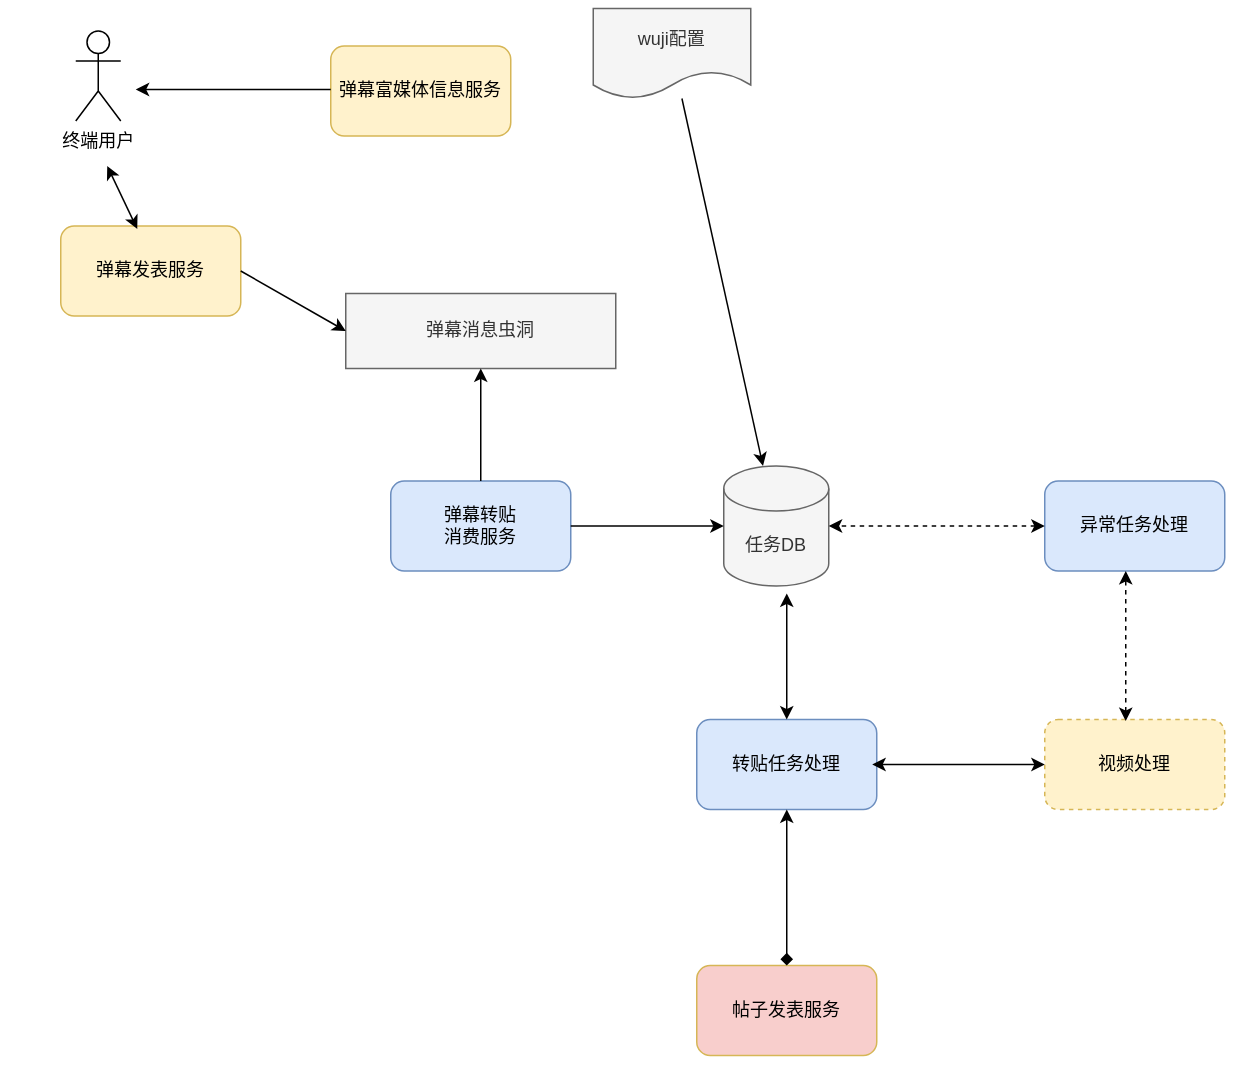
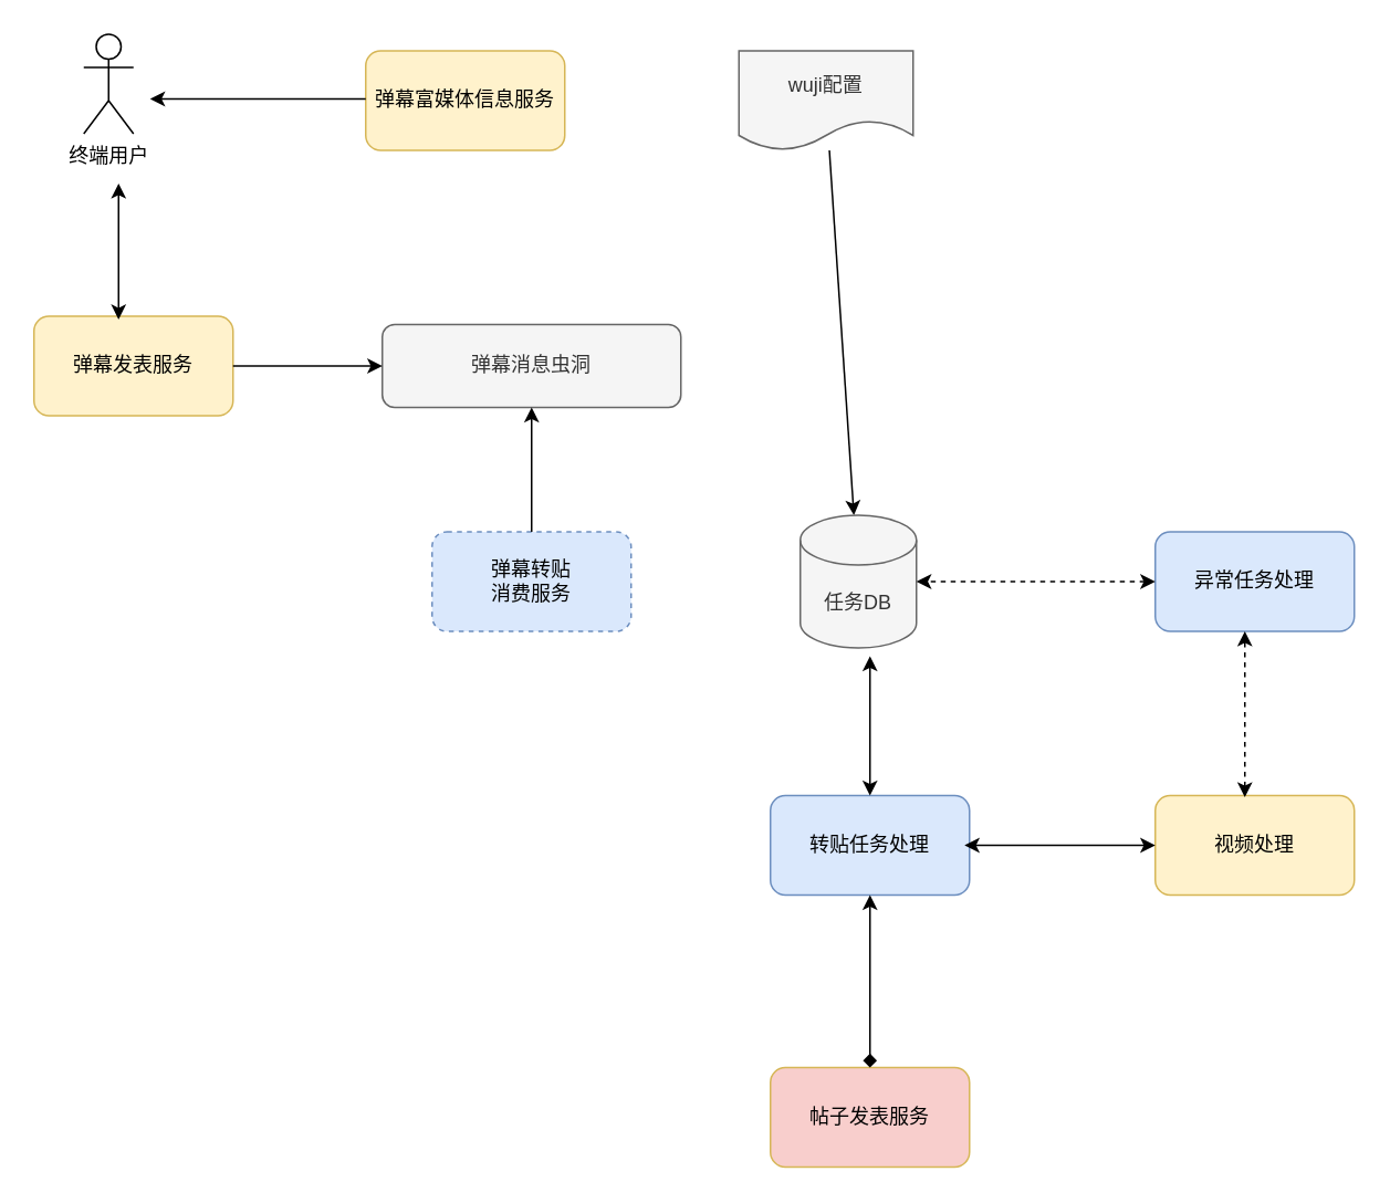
  <mxCell id="0" />
  <mxCell id="1" parent="0" />
- <mxCell id="2" value="弹幕发表服务" style="rounded=1;whiteSpace=wrap;html=1;fillColor=#fff2cc;strokeColor=#d6b656;" vertex="1" parent="1"><mxGeometry x="40" y="150" width="120" height="60" as="geometry" /></mxCell>
+ <mxCell id="2" value="弹幕发表服务" style="rounded=1;whiteSpace=wrap;html=1;fillColor=#fff2cc;strokeColor=#d6b656;" vertex="1" parent="1"><mxGeometry x="20" y="190" width="120" height="60" as="geometry" /></mxCell>
  <mxCell id="3" value="弹幕富媒体信息服务" style="rounded=1;whiteSpace=wrap;html=1;fillColor=#fff2cc;strokeColor=#d6b656;" vertex="1" parent="1"><mxGeometry x="220" y="30" width="120" height="60" as="geometry" /></mxCell>
- <mxCell id="4" value="弹幕消息虫洞" style="whiteSpace=wrap;html=1;fillColor=#f5f5f5;strokeColor=#666666;fontColor=#333333;rounded=0;" vertex="1" parent="1"><mxGeometry x="230" y="195" width="180" height="50" as="geometry" /></mxCell>
+ <mxCell id="4" value="弹幕消息虫洞" style="rounded=1;whiteSpace=wrap;html=1;fillColor=#f5f5f5;strokeColor=#666666;fontColor=#333333;" vertex="1" parent="1"><mxGeometry x="230" y="195" width="180" height="50" as="geometry" /></mxCell>
  <mxCell id="5" value="终端用户" style="shape=umlActor;verticalLabelPosition=bottom;verticalAlign=top;html=1;outlineConnect=0;" vertex="1" parent="1"><mxGeometry x="50" y="20" width="30" height="60" as="geometry" /></mxCell>
- <mxCell id="6" value="wuji配置" style="shape=document;whiteSpace=wrap;html=1;boundedLbl=1;fillColor=#f5f5f5;strokeColor=#666666;fontColor=#333333;" vertex="1" parent="1"><mxGeometry x="395" y="5" width="105" height="60" as="geometry" /></mxCell>
+ <mxCell id="6" value="wuji配置" style="shape=document;whiteSpace=wrap;html=1;boundedLbl=1;fillColor=#f5f5f5;strokeColor=#666666;fontColor=#333333;" vertex="1" parent="1"><mxGeometry x="445" y="30" width="105" height="60" as="geometry" /></mxCell>
  <mxCell id="7" value="" style="endArrow=classic;html=1;" edge="1" parent="1" source="6" target="13"><mxGeometry width="50" height="50" relative="1" as="geometry"><mxPoint x="410" y="180" as="sourcePoint" /><mxPoint x="460" y="130" as="targetPoint" /></mxGeometry></mxCell>
  <mxCell id="8" value="" style="endArrow=classic;html=1;entryX=1;entryY=0.5;entryDx=0;entryDy=0;" edge="1" parent="1"><mxGeometry width="50" height="50" relative="1" as="geometry"><mxPoint x="220" y="59" as="sourcePoint" /><mxPoint x="90" y="59" as="targetPoint" /></mxGeometry></mxCell>
  <mxCell id="9" value="" style="endArrow=classic;html=1;entryX=0.425;entryY=0.033;entryDx=0;entryDy=0;entryPerimeter=0;startArrow=classic;startFill=1;" edge="1" parent="1" target="2"><mxGeometry width="50" height="50" relative="1" as="geometry"><mxPoint x="71" y="110" as="sourcePoint" /><mxPoint x="100" y="69" as="targetPoint" /></mxGeometry></mxCell>
  <mxCell id="10" value="" style="endArrow=classic;html=1;entryX=0;entryY=0.5;entryDx=0;entryDy=0;exitX=1;exitY=0.5;exitDx=0;exitDy=0;" edge="1" parent="1" source="2" target="4"><mxGeometry width="50" height="50" relative="1" as="geometry"><mxPoint x="81" y="120" as="sourcePoint" /><mxPoint x="81" y="201.98" as="targetPoint" /></mxGeometry></mxCell>
- <mxCell id="11" value="弹幕转贴&lt;br&gt;消费服务" style="rounded=1;whiteSpace=wrap;html=1;fillColor=#dae8fc;strokeColor=#6c8ebf;" vertex="1" parent="1"><mxGeometry x="260" y="320" width="120" height="60" as="geometry" /></mxCell>
+ <mxCell id="11" value="弹幕转贴&lt;br&gt;消费服务" style="rounded=1;whiteSpace=wrap;html=1;fillColor=#dae8fc;strokeColor=#6c8ebf;dashed=1;" vertex="1" parent="1"><mxGeometry x="260" y="320" width="120" height="60" as="geometry" /></mxCell>
  <mxCell id="12" value="" style="endArrow=none;html=1;exitX=0.5;exitY=1;exitDx=0;exitDy=0;entryX=0.5;entryY=0;entryDx=0;entryDy=0;startArrow=classic;startFill=1;" edge="1" parent="1" source="4" target="11"><mxGeometry width="50" height="50" relative="1" as="geometry"><mxPoint x="410" y="216" as="sourcePoint" /><mxPoint x="490" y="216" as="targetPoint" /></mxGeometry></mxCell>
  <mxCell id="13" value="任务DB" style="shape=cylinder3;whiteSpace=wrap;html=1;boundedLbl=1;backgroundOutline=1;size=15;fillColor=#f5f5f5;strokeColor=#666666;fontColor=#333333;" vertex="1" parent="1"><mxGeometry x="482" y="310" width="70" height="80" as="geometry" /></mxCell>
- <mxCell id="14" value="" style="endArrow=classic;html=1;" edge="1" parent="1" source="11" target="13"><mxGeometry width="50" height="50" relative="1" as="geometry"><mxPoint x="150" y="230" as="sourcePoint" /><mxPoint x="240" y="230" as="targetPoint" /></mxGeometry></mxCell>
  <mxCell id="15" value="转贴任务处理" style="rounded=1;whiteSpace=wrap;html=1;fillColor=#dae8fc;strokeColor=#6c8ebf;" vertex="1" parent="1"><mxGeometry x="464" y="479" width="120" height="60" as="geometry" /></mxCell>
  <mxCell id="16" value="" style="endArrow=classic;html=1;startArrow=classic;startFill=1;" edge="1" parent="1" source="15"><mxGeometry width="50" height="50" relative="1" as="geometry"><mxPoint x="400" y="455" as="sourcePoint" /><mxPoint x="524" y="395" as="targetPoint" /></mxGeometry></mxCell>
- <mxCell id="17" value="视频处理" style="rounded=1;whiteSpace=wrap;html=1;fillColor=#fff2cc;strokeColor=#d6b656;dashed=1;" vertex="1" parent="1"><mxGeometry x="696" y="479" width="120" height="60" as="geometry" /></mxCell>
+ <mxCell id="17" value="视频处理" style="rounded=1;whiteSpace=wrap;html=1;fillColor=#fff2cc;strokeColor=#d6b656;" vertex="1" parent="1"><mxGeometry x="696" y="479" width="120" height="60" as="geometry" /></mxCell>
  <mxCell id="18" value="" style="endArrow=classic;html=1;startArrow=classic;startFill=1;exitX=0;exitY=0.5;exitDx=0;exitDy=0;" edge="1" parent="1" source="17"><mxGeometry width="50" height="50" relative="1" as="geometry"><mxPoint x="681" y="508.5" as="sourcePoint" /><mxPoint x="581" y="509" as="targetPoint" /></mxGeometry></mxCell>
  <mxCell id="19" value="帖子发表服务" style="rounded=1;whiteSpace=wrap;html=1;fillColor=#f8cecc;strokeColor=#d6b656;" vertex="1" parent="1"><mxGeometry x="464" y="643" width="120" height="60" as="geometry" /></mxCell>
  <mxCell id="20" value="" style="endArrow=diamond;html=1;startArrow=classic;startFill=1;exitX=0.5;exitY=1;exitDx=0;exitDy=0;entryX=0.5;entryY=0;entryDx=0;entryDy=0;" edge="1" parent="1" source="15" target="19"><mxGeometry width="50" height="50" relative="1" as="geometry"><mxPoint x="631" y="649" as="sourcePoint" /><mxPoint x="511" y="649" as="targetPoint" /></mxGeometry></mxCell>
  <mxCell id="21" value="异常任务处理" style="rounded=1;whiteSpace=wrap;html=1;fillColor=#dae8fc;strokeColor=#6c8ebf;" vertex="1" parent="1"><mxGeometry x="696" y="320" width="120" height="60" as="geometry" /></mxCell>
  <mxCell id="22" value="" style="endArrow=classic;html=1;startArrow=classic;startFill=1;exitX=0;exitY=0.5;exitDx=0;exitDy=0;dashed=1;" edge="1" parent="1" source="21"><mxGeometry width="50" height="50" relative="1" as="geometry"><mxPoint x="552" y="434" as="sourcePoint" /><mxPoint x="552" y="350" as="targetPoint" /></mxGeometry></mxCell>
  <mxCell id="23" value="" style="endArrow=classic;html=1;startArrow=classic;startFill=1;exitX=0.45;exitY=0.017;exitDx=0;exitDy=0;exitPerimeter=0;dashed=1;" edge="1" parent="1" source="17"><mxGeometry width="50" height="50" relative="1" as="geometry"><mxPoint x="865" y="380" as="sourcePoint" /><mxPoint x="750" y="380" as="targetPoint" /></mxGeometry></mxCell>
